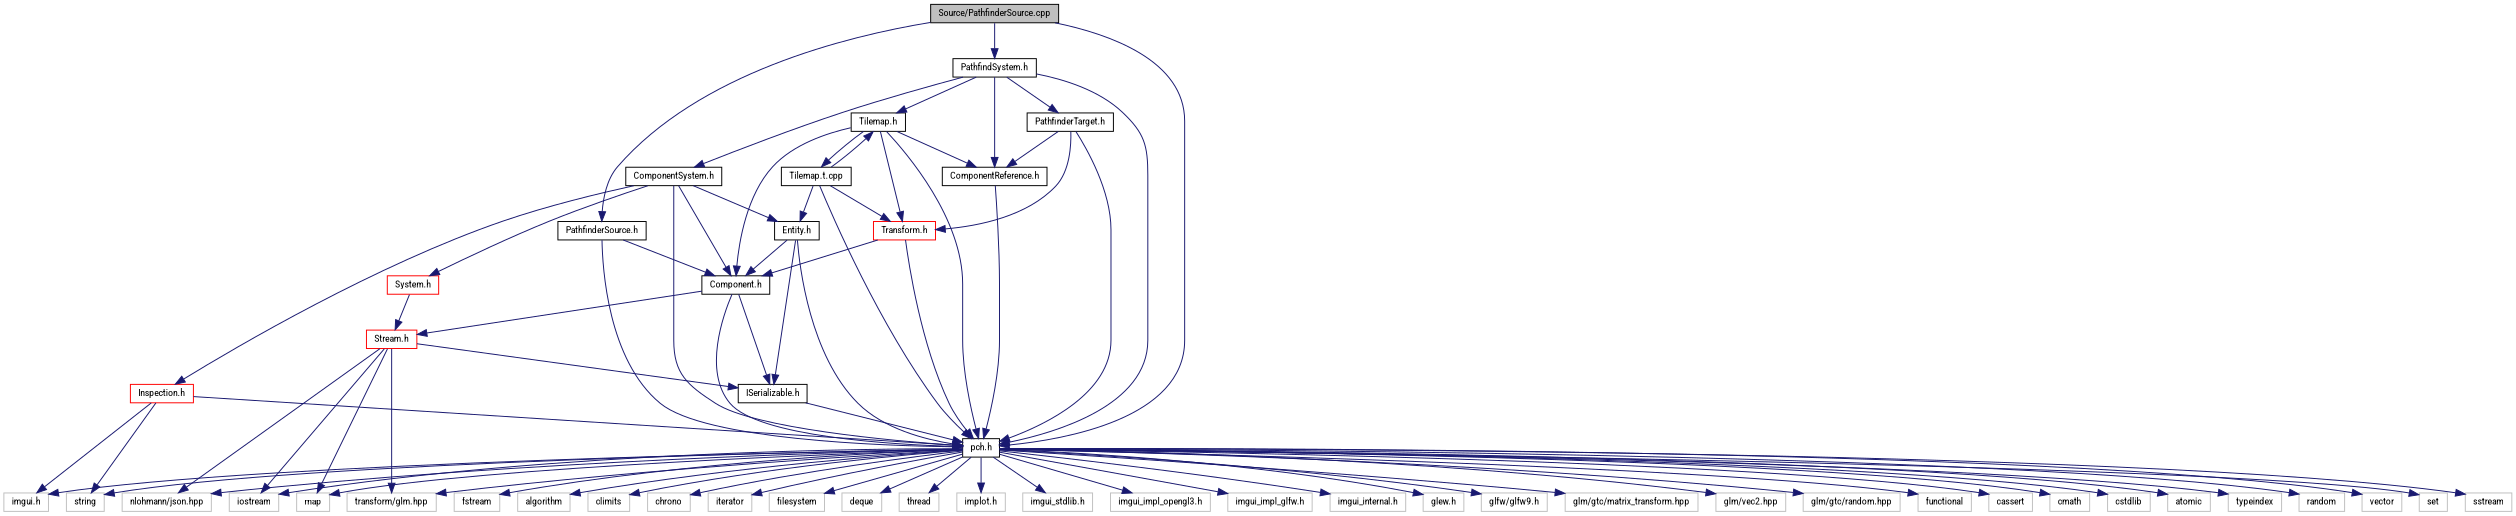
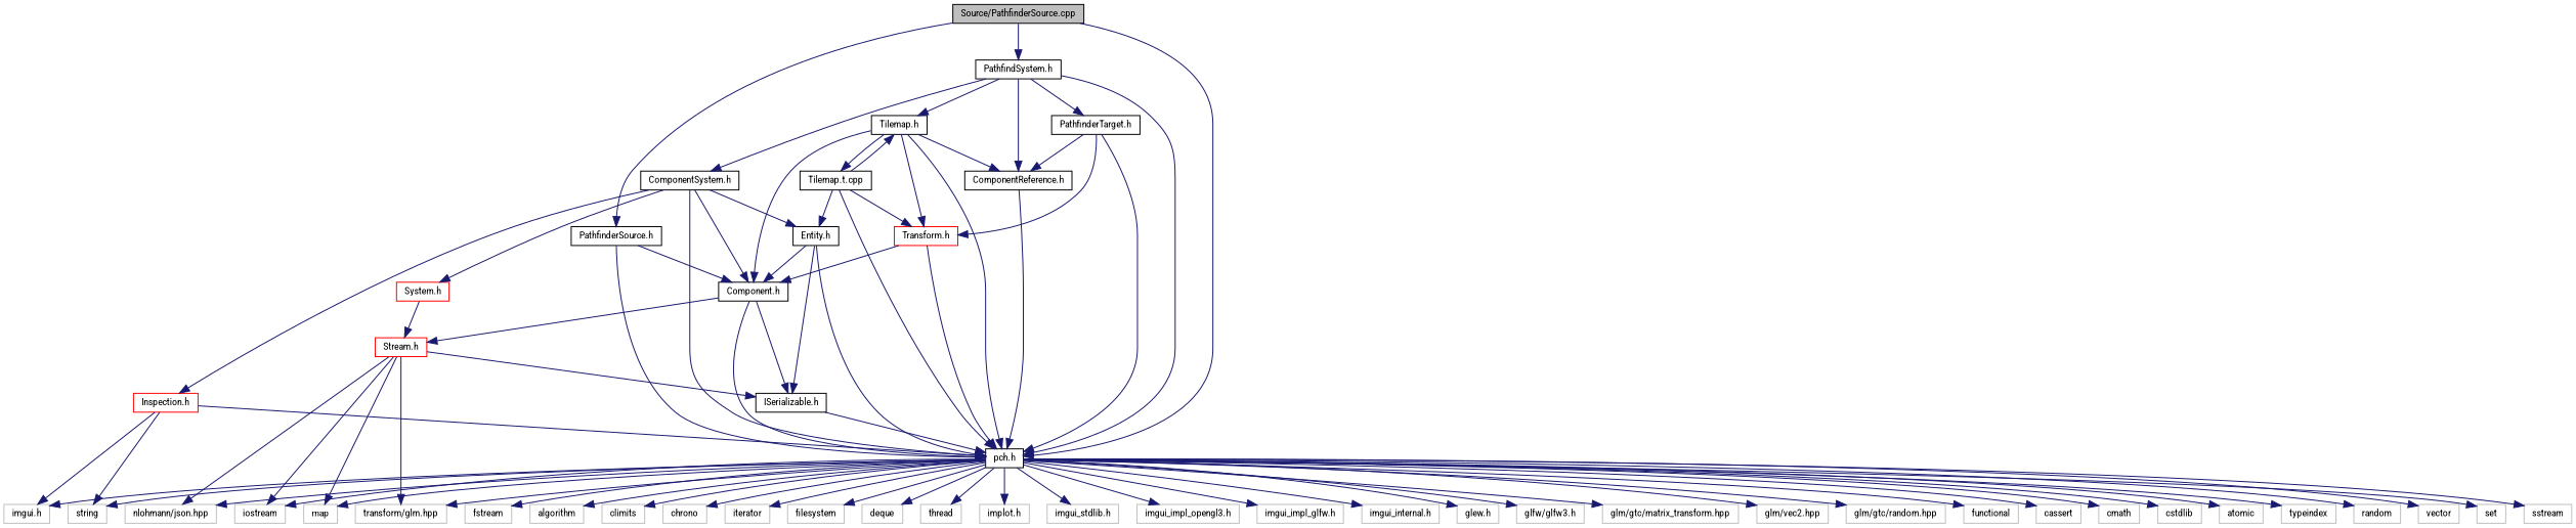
  digraph {
    fontname="Roboto Condensed"
    node [color=grey75 fillcolor=white fontname="Roboto Condensed" fontsize=10 shape=record style=filled]
    edge [color=midnightblue fontname="Roboto Condensed" fontsize=10 labelfontname=Helvetica labelfontsize=10 style=solid]
    n1 [color=black fillcolor=grey75 fontcolor=black height=0.2 label="Source/PathfinderSource.cpp" width=0.4]
    n2 [color=black height=0.2 label="pch.h" width=0.4]
    n3 [color=black height=0.2 label="PathfinderSource.h" width=0.4]
    n4 [color=black height=0.2 label="PathfindSystem.h" width=0.4]
    n5 [height=0.2 label=functional width=0.4]
    n6 [height=0.2 label=iostream width=0.4]
    n7 [height=0.2 label=cassert width=0.4]
    n8 [height=0.2 label=cmath width=0.4]
    n9 [height=0.2 label=cstdlib width=0.4]
    n10 [height=0.2 label=atomic width=0.4]
    n11 [height=0.2 label=typeindex width=0.4]
    n12 [height=0.2 label=random width=0.4]
    n13 [height=0.2 label=vector width=0.4]
    n14 [height=0.2 label=string width=0.4]
    n15 [height=0.2 label=map width=0.4]
    n16 [height=0.2 label=set width=0.4]
    n17 [height=0.2 label=sstream width=0.4]
    n18 [height=0.2 label=fstream width=0.4]
    n19 [height=0.2 label=algorithm width=0.4]
    n20 [height=0.2 label=climits width=0.4]
    n21 [height=0.2 label=chrono width=0.4]
    n22 [height=0.2 label=iterator width=0.4]
    n23 [height=0.2 label=filesystem width=0.4]
    n24 [height=0.2 label=deque width=0.4]
    n25 [height=0.2 label=thread width=0.4]
    n26 [height=0.2 label="imgui.h" width=0.4]
    n27 [height=0.2 label="implot.h" width=0.4]
    n28 [height=0.2 label="imgui_stdlib.h" width=0.4]
    n29 [height=0.2 label="imgui_impl_opengl3.h" width=0.4]
    n30 [height=0.2 label="imgui_impl_glfw.h" width=0.4]
    n31 [height=0.2 label="imgui_internal.h" width=0.4]
    n32 [height=0.2 label="glew.h" width=0.4]
-   n33 [height=0.2 label="glfw/glfw9.h" width=0.4]
+   n33 [height=0.2 label="glfw/glfw3.h" width=0.4]
    n34 [height=0.2 label="transform/glm.hpp" width=0.4]
    n35 [height=0.2 label="glm/gtc/matrix_transform.hpp" width=0.4]
    n36 [height=0.2 label="glm/vec2.hpp" width=0.4]
    n37 [height=0.2 label="glm/gtc/random.hpp" width=0.4]
    n38 [height=0.2 label="nlohmann/json.hpp" width=0.4]
    n39 [color=black height=0.2 label="Component.h" width=0.4]
    n40 [color=black height=0.2 label="ComponentSystem.h" width=0.4]
    n41 [color=black height=0.2 label="ComponentReference.h" width=0.4]
    n42 [color=black height=0.2 label="PathfinderTarget.h" width=0.4]
    n43 [color=black height=0.2 label="Tilemap.h" width=0.4]
    n44 [color=black height=0.2 label="ISerializable.h" width=0.4]
    n45 [color=red height=0.2 label="Stream.h" width=0.4]
    n46 [color=red height=0.2 label="System.h" width=0.4]
    n47 [color=black height=0.2 label="Entity.h" width=0.4]
    n48 [color=red height=0.2 label="Inspection.h" width=0.4]
    n49 [color=red height=0.2 label="Transform.h" width=0.4]
    n50 [color=black height=0.2 label="Tilemap.t.cpp" width=0.4]
    n1 -> n2
    n1 -> n3
    n1 -> n4
    n2 -> n5
    n2 -> n6
    n2 -> n7
    n2 -> n8
    n2 -> n9
    n2 -> n10
    n2 -> n11
    n2 -> n12
    n2 -> n13
    n2 -> n14
    n2 -> n15
    n2 -> n16
    n2 -> n17
    n2 -> n18
    n2 -> n19
    n2 -> n20
    n2 -> n21
    n2 -> n22
    n2 -> n23
    n2 -> n24
    n2 -> n25
    n2 -> n26
    n2 -> n27
    n2 -> n28
    n2 -> n29
    n2 -> n30
    n2 -> n31
    n2 -> n32
    n2 -> n33
    n2 -> n34
    n2 -> n35
    n2 -> n36
    n2 -> n37
    n2 -> n38
    n3 -> n2
    n3 -> n39
    n4 -> n2
    n4 -> n40
    n4 -> n41
    n4 -> n42
    n4 -> n43
    n39 -> n2
    n39 -> n44
    n39 -> n45
    n40 -> n2
    n40 -> n39
    n40 -> n46
    n40 -> n47
    n40 -> n48
    n41 -> n2
    n42 -> n2
    n42 -> n41
    n42 -> n49
    n43 -> n2
    n43 -> n39
    n43 -> n41
    n43 -> n49
    n43 -> n50
    n44 -> n2
    n45 -> n6
    n45 -> n15
    n45 -> n34
    n45 -> n38
    n45 -> n44
    n46 -> n45
    n47 -> n2
    n47 -> n39
    n47 -> n44
    n48 -> n2
    n48 -> n14
    n48 -> n26
    n49 -> n2
    n49 -> n39
    n50 -> n2
    n50 -> n43
    n50 -> n47
    n50 -> n49
  }
